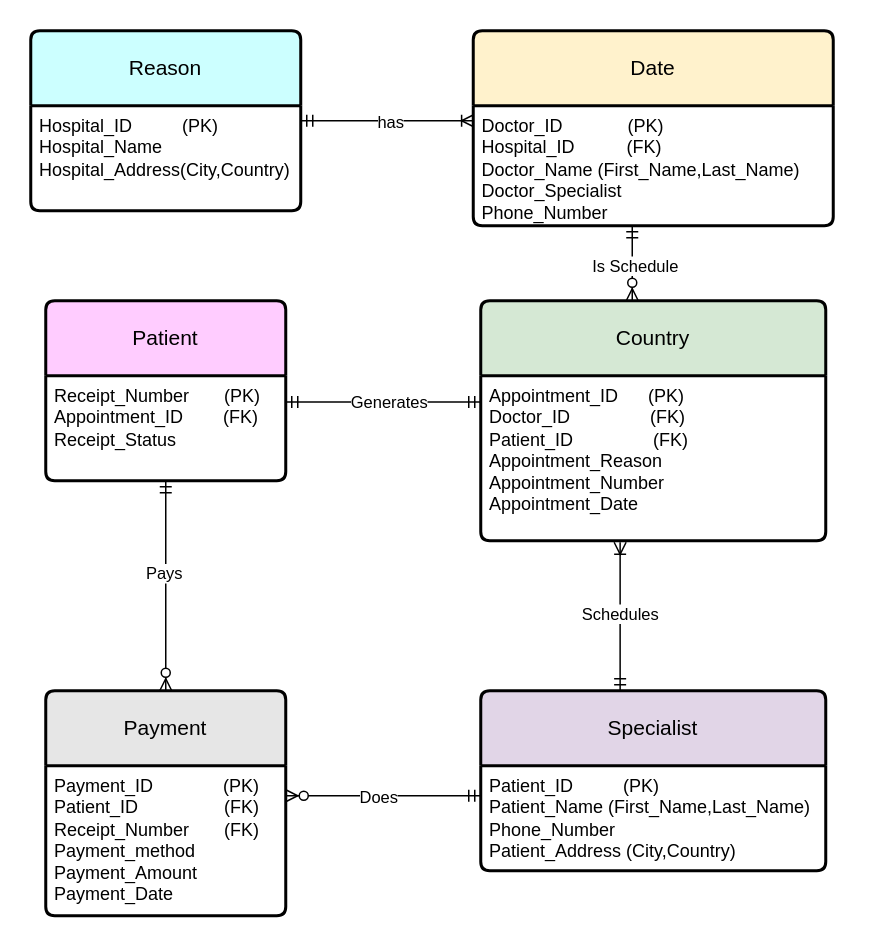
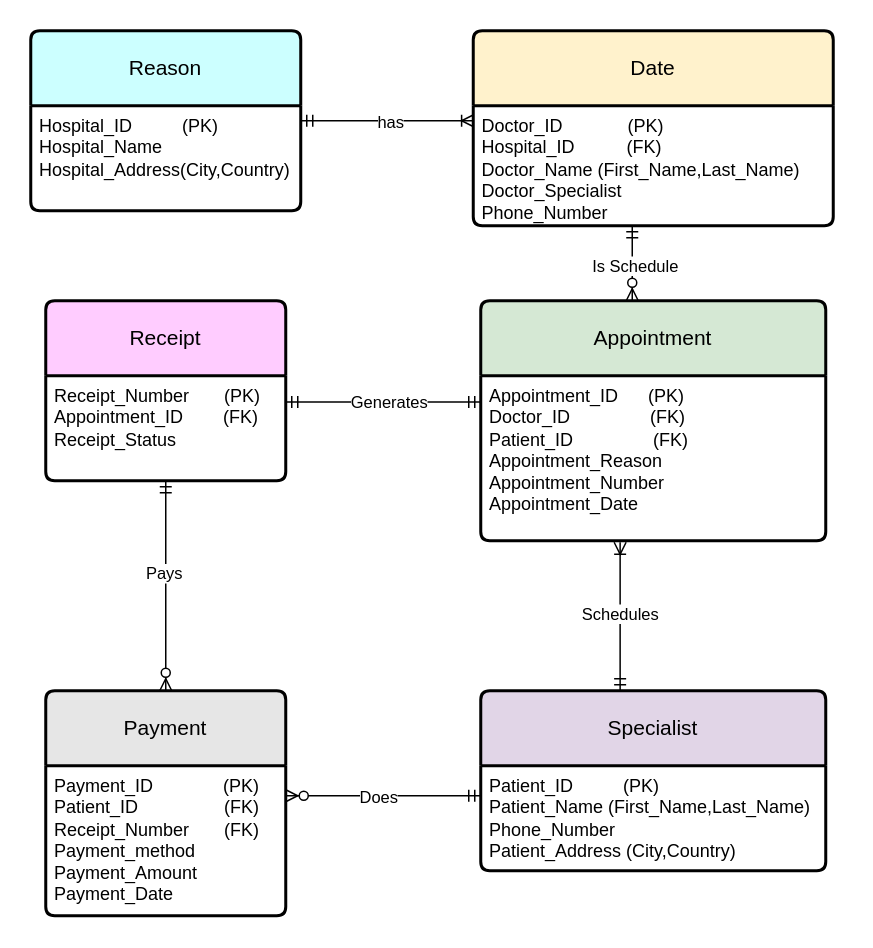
  <mxCell id="0" />
  <mxCell id="1" parent="0" />
  <mxCell id="2" value="Reason" style="swimlane;childLayout=stackLayout;horizontal=1;startSize=50;horizontalStack=0;rounded=1;fontSize=14;fontStyle=0;strokeWidth=2;resizeParent=0;resizeLast=1;shadow=0;dashed=0;align=center;arcSize=4;whiteSpace=wrap;html=1;fillColor=#CCFFFF;" parent="1" vertex="1"><mxGeometry x="20" y="20" width="180" height="120" as="geometry"><mxRectangle x="80" y="180" width="90" height="50" as="alternateBounds" /></mxGeometry></mxCell>
  <mxCell id="3" value="Hospital_ID&amp;nbsp; &amp;nbsp; &amp;nbsp; &amp;nbsp; &amp;nbsp; (PK)&lt;br&gt;Hospital_Name&lt;br&gt;Hospital_Address(City,Country)" style="align=left;strokeColor=none;fillColor=none;spacingLeft=4;fontSize=12;verticalAlign=top;resizable=0;rotatable=0;part=1;html=1;" parent="2" vertex="1"><mxGeometry y="50" width="180" height="70" as="geometry" /></mxCell>
  <mxCell id="4" style="align=left;strokeColor=none;fillColor=none;spacingLeft=4;fontSize=12;verticalAlign=top;resizable=0;rotatable=0;part=1;html=1;" parent="2" vertex="1"><mxGeometry y="120" width="180" as="geometry" /></mxCell>
  <mxCell id="5" style="align=left;strokeColor=none;fillColor=none;spacingLeft=4;fontSize=12;verticalAlign=top;resizable=0;rotatable=0;part=1;html=1;" parent="2" vertex="1"><mxGeometry y="120" width="180" as="geometry" /></mxCell>
  <mxCell id="6" value="Date" style="swimlane;childLayout=stackLayout;horizontal=1;startSize=50;horizontalStack=0;rounded=1;fontSize=14;fontStyle=0;strokeWidth=2;resizeParent=0;resizeLast=1;shadow=0;dashed=0;align=center;arcSize=4;whiteSpace=wrap;html=1;fillColor=#FFF2CC;" parent="1" vertex="1"><mxGeometry x="315" y="20" width="240" height="130" as="geometry"><mxRectangle x="370" y="180" width="90" height="50" as="alternateBounds" /></mxGeometry></mxCell>
  <mxCell id="7" value="Doctor_ID&amp;nbsp; &amp;nbsp; &amp;nbsp; &amp;nbsp; &amp;nbsp; &amp;nbsp; &amp;nbsp;(PK)&lt;br&gt;Hospital_ID&lt;span style=&quot;white-space: pre;&quot;&gt;&#09;&lt;/span&gt;&amp;nbsp; &amp;nbsp; &amp;nbsp;(FK)&lt;br&gt;Doctor_Name (First_Name,Last_Name)&amp;nbsp; &amp;nbsp; &amp;nbsp; &amp;nbsp; &amp;nbsp; &amp;nbsp; &amp;nbsp;&lt;br&gt;Doctor_Specialist&lt;br&gt;Phone_Number" style="align=left;strokeColor=none;fillColor=none;spacingLeft=4;fontSize=12;verticalAlign=top;resizable=0;rotatable=0;part=1;html=1;" parent="6" vertex="1"><mxGeometry y="50" width="240" height="70" as="geometry" /></mxCell>
  <mxCell id="8" style="align=left;strokeColor=none;fillColor=none;spacingLeft=4;fontSize=12;verticalAlign=top;resizable=0;rotatable=0;part=1;html=1;" parent="6" vertex="1"><mxGeometry y="120" width="240" as="geometry" /></mxCell>
  <mxCell id="9" style="align=left;strokeColor=none;fillColor=none;spacingLeft=4;fontSize=12;verticalAlign=top;resizable=0;rotatable=0;part=1;html=1;" parent="6" vertex="1"><mxGeometry y="120" width="240" height="10" as="geometry" /></mxCell>
- <mxCell id="10" value="Country" style="swimlane;childLayout=stackLayout;horizontal=1;startSize=50;horizontalStack=0;rounded=1;fontSize=14;fontStyle=0;strokeWidth=2;resizeParent=0;resizeLast=1;shadow=0;dashed=0;align=center;arcSize=4;whiteSpace=wrap;html=1;fillColor=#D5E8D4;" parent="1" vertex="1"><mxGeometry x="320" y="200" width="230" height="160" as="geometry"><mxRectangle x="370" y="360" width="90" height="50" as="alternateBounds" /></mxGeometry></mxCell>
+ <mxCell id="10" value="Appointment" style="swimlane;childLayout=stackLayout;horizontal=1;startSize=50;horizontalStack=0;rounded=1;fontSize=14;fontStyle=0;strokeWidth=2;resizeParent=0;resizeLast=1;shadow=0;dashed=0;align=center;arcSize=4;whiteSpace=wrap;html=1;fillColor=#D5E8D4;" parent="1" vertex="1"><mxGeometry x="320" y="200" width="230" height="160" as="geometry"><mxRectangle x="370" y="360" width="90" height="50" as="alternateBounds" /></mxGeometry></mxCell>
  <mxCell id="11" value="Appointment_ID&amp;nbsp; &amp;nbsp; &amp;nbsp; (PK)&lt;br&gt;Doctor_ID&amp;nbsp; &amp;nbsp; &amp;nbsp; &amp;nbsp; &amp;nbsp; &amp;nbsp; &amp;nbsp; &amp;nbsp; (FK)&lt;br&gt;Patient_ID&amp;nbsp; &amp;nbsp; &amp;nbsp; &amp;nbsp; &amp;nbsp; &amp;nbsp; &amp;nbsp; &amp;nbsp; (FK)&amp;nbsp;&lt;br&gt;Appointment_Reason&lt;br&gt;Appointment_Number&lt;br&gt;Appointment_Date" style="align=left;strokeColor=none;fillColor=none;spacingLeft=4;fontSize=12;verticalAlign=top;resizable=0;rotatable=0;part=1;html=1;" parent="10" vertex="1"><mxGeometry y="50" width="230" height="70" as="geometry" /></mxCell>
  <mxCell id="12" style="align=left;strokeColor=none;fillColor=none;spacingLeft=4;fontSize=12;verticalAlign=top;resizable=0;rotatable=0;part=1;html=1;" parent="10" vertex="1"><mxGeometry y="120" width="230" as="geometry" /></mxCell>
  <mxCell id="13" style="align=left;strokeColor=none;fillColor=none;spacingLeft=4;fontSize=12;verticalAlign=top;resizable=0;rotatable=0;part=1;html=1;" parent="10" vertex="1"><mxGeometry y="120" width="230" height="40" as="geometry" /></mxCell>
  <mxCell id="14" style="edgeStyle=none;rounded=0;orthogonalLoop=1;jettySize=auto;html=1;exitX=0.5;exitY=1;exitDx=0;exitDy=0;" parent="10" source="13" target="13" edge="1"><mxGeometry relative="1" as="geometry" /></mxCell>
  <mxCell id="15" value="Specialist" style="swimlane;childLayout=stackLayout;horizontal=1;startSize=50;horizontalStack=0;rounded=1;fontSize=14;fontStyle=0;strokeWidth=2;resizeParent=0;resizeLast=1;shadow=0;dashed=0;align=center;arcSize=4;whiteSpace=wrap;html=1;fillColor=#E1D5E7;" parent="1" vertex="1"><mxGeometry x="320" y="460" width="230" height="120" as="geometry"><mxRectangle x="370" y="620" width="90" height="50" as="alternateBounds" /></mxGeometry></mxCell>
  <mxCell id="16" value="Patient_ID&amp;nbsp; &amp;nbsp; &amp;nbsp; &amp;nbsp; &amp;nbsp; (PK)&lt;br&gt;Patient_Name (First_Name,Last_Name)&amp;nbsp; &amp;nbsp; &amp;nbsp; &amp;nbsp; &amp;nbsp; &amp;nbsp;&amp;nbsp;&lt;br&gt;Phone_Number&lt;br&gt;Patient_Address (City,Country)" style="align=left;strokeColor=none;fillColor=none;spacingLeft=4;fontSize=12;verticalAlign=top;resizable=0;rotatable=0;part=1;html=1;" parent="15" vertex="1"><mxGeometry y="50" width="230" height="70" as="geometry" /></mxCell>
  <mxCell id="17" style="align=left;strokeColor=none;fillColor=none;spacingLeft=4;fontSize=12;verticalAlign=top;resizable=0;rotatable=0;part=1;html=1;" parent="15" vertex="1"><mxGeometry y="120" width="230" as="geometry" /></mxCell>
  <mxCell id="18" style="align=left;strokeColor=none;fillColor=none;spacingLeft=4;fontSize=12;verticalAlign=top;resizable=0;rotatable=0;part=1;html=1;" parent="15" vertex="1"><mxGeometry y="120" width="230" as="geometry" /></mxCell>
  <mxCell id="19" value="Payment" style="swimlane;childLayout=stackLayout;horizontal=1;startSize=50;horizontalStack=0;rounded=1;fontSize=14;fontStyle=0;strokeWidth=2;resizeParent=0;resizeLast=1;shadow=0;dashed=0;align=center;arcSize=4;whiteSpace=wrap;html=1;fillColor=#E6E6E6;" parent="1" vertex="1"><mxGeometry x="30" y="460" width="160" height="150" as="geometry"><mxRectangle x="90" y="620" width="90" height="50" as="alternateBounds" /></mxGeometry></mxCell>
  <mxCell id="20" value="Payment_ID&amp;nbsp; &amp;nbsp; &amp;nbsp; &amp;nbsp; &amp;nbsp; &amp;nbsp; &amp;nbsp; (PK)&lt;br&gt;Patient_ID&lt;span style=&quot;white-space: pre;&quot;&gt;&#09;&lt;/span&gt;&lt;span style=&quot;white-space: pre;&quot;&gt;&#09;&lt;/span&gt;&amp;nbsp; (FK)&lt;br&gt;Receipt_Number&amp;nbsp; &amp;nbsp; &amp;nbsp; &amp;nbsp;(FK)&lt;br&gt;Payment_method&lt;br&gt;Payment_Amount&lt;br&gt;Payment_Date" style="align=left;strokeColor=none;fillColor=none;spacingLeft=4;fontSize=12;verticalAlign=top;resizable=0;rotatable=0;part=1;html=1;" parent="19" vertex="1"><mxGeometry y="50" width="160" height="70" as="geometry" /></mxCell>
  <mxCell id="21" style="align=left;strokeColor=none;fillColor=none;spacingLeft=4;fontSize=12;verticalAlign=top;resizable=0;rotatable=0;part=1;html=1;" parent="19" vertex="1"><mxGeometry y="120" width="160" as="geometry" /></mxCell>
  <mxCell id="22" style="align=left;strokeColor=none;fillColor=none;spacingLeft=4;fontSize=12;verticalAlign=top;resizable=0;rotatable=0;part=1;html=1;" parent="19" vertex="1"><mxGeometry y="120" width="160" height="30" as="geometry" /></mxCell>
- <mxCell id="23" value="Patient" style="swimlane;childLayout=stackLayout;horizontal=1;startSize=50;horizontalStack=0;rounded=1;fontSize=14;fontStyle=0;strokeWidth=2;resizeParent=0;resizeLast=1;shadow=0;dashed=0;align=center;arcSize=4;whiteSpace=wrap;html=1;fillColor=#FFCCFF;" parent="1" vertex="1"><mxGeometry x="30" y="200" width="160" height="120" as="geometry"><mxRectangle x="80" y="360" width="90" height="50" as="alternateBounds" /></mxGeometry></mxCell>
+ <mxCell id="23" value="Receipt" style="swimlane;childLayout=stackLayout;horizontal=1;startSize=50;horizontalStack=0;rounded=1;fontSize=14;fontStyle=0;strokeWidth=2;resizeParent=0;resizeLast=1;shadow=0;dashed=0;align=center;arcSize=4;whiteSpace=wrap;html=1;fillColor=#FFCCFF;" parent="1" vertex="1"><mxGeometry x="30" y="200" width="160" height="120" as="geometry"><mxRectangle x="80" y="360" width="90" height="50" as="alternateBounds" /></mxGeometry></mxCell>
  <mxCell id="24" value="Receipt_Number&amp;nbsp; &amp;nbsp; &amp;nbsp; &amp;nbsp;(PK)&lt;br&gt;Appointment_ID&amp;nbsp; &amp;nbsp; &amp;nbsp; &amp;nbsp; (FK)&lt;br&gt;Receipt_Status" style="align=left;strokeColor=none;fillColor=none;spacingLeft=4;fontSize=12;verticalAlign=top;resizable=0;rotatable=0;part=1;html=1;" parent="23" vertex="1"><mxGeometry y="50" width="160" height="70" as="geometry" /></mxCell>
  <mxCell id="25" style="align=left;strokeColor=none;fillColor=none;spacingLeft=4;fontSize=12;verticalAlign=top;resizable=0;rotatable=0;part=1;html=1;" parent="23" vertex="1"><mxGeometry y="120" width="160" as="geometry" /></mxCell>
  <mxCell id="26" style="align=left;strokeColor=none;fillColor=none;spacingLeft=4;fontSize=12;verticalAlign=top;resizable=0;rotatable=0;part=1;html=1;" parent="23" vertex="1"><mxGeometry y="120" width="160" as="geometry" /></mxCell>
  <mxCell id="27" value="" style="fontSize=12;html=1;endArrow=ERoneToMany;startArrow=ERmandOne;rounded=0;exitX=1;exitY=0.5;exitDx=0;exitDy=0;entryX=0.001;entryY=0.143;entryDx=0;entryDy=0;entryPerimeter=0;" parent="1" source="2" target="7" edge="1"><mxGeometry width="100" height="100" relative="1" as="geometry"><mxPoint x="150" y="230" as="sourcePoint" /><mxPoint x="310" y="90" as="targetPoint" /></mxGeometry></mxCell>
  <mxCell id="28" value="has" style="edgeLabel;html=1;align=center;verticalAlign=middle;resizable=0;points=[];" vertex="1" connectable="0" parent="27"><mxGeometry x="0.035" y="-1" relative="1" as="geometry"><mxPoint y="-1" as="offset" /></mxGeometry></mxCell>
  <mxCell id="29" value="" style="fontSize=12;html=1;endArrow=ERzeroToMany;startArrow=ERmandOne;rounded=0;" parent="1" edge="1"><mxGeometry width="100" height="100" relative="1" as="geometry"><mxPoint x="421" y="150" as="sourcePoint" /><mxPoint x="421" y="200" as="targetPoint" /></mxGeometry></mxCell>
  <mxCell id="30" value="Is Schedule" style="edgeLabel;html=1;align=center;verticalAlign=middle;resizable=0;points=[];" vertex="1" connectable="0" parent="29"><mxGeometry x="0.033" y="1" relative="1" as="geometry"><mxPoint as="offset" /></mxGeometry></mxCell>
  <mxCell id="31" value="" style="fontSize=12;html=1;endArrow=ERmandOne;startArrow=ERmandOne;rounded=0;exitX=1;exitY=0.25;exitDx=0;exitDy=0;entryX=0;entryY=0.25;entryDx=0;entryDy=0;" parent="1" source="24" target="11" edge="1"><mxGeometry width="100" height="100" relative="1" as="geometry"><mxPoint x="180" y="280" as="sourcePoint" /><mxPoint x="310" y="280" as="targetPoint" /></mxGeometry></mxCell>
  <mxCell id="32" value="Generates" style="edgeLabel;html=1;align=center;verticalAlign=middle;resizable=0;points=[];" vertex="1" connectable="0" parent="31"><mxGeometry x="0.041" y="1" relative="1" as="geometry"><mxPoint y="1" as="offset" /></mxGeometry></mxCell>
  <mxCell id="33" value="" style="fontSize=12;html=1;endArrow=ERoneToMany;startArrow=ERmandOne;rounded=0;entryX=0.404;entryY=1.025;entryDx=0;entryDy=0;entryPerimeter=0;exitX=0.404;exitY=0;exitDx=0;exitDy=0;exitPerimeter=0;" parent="1" source="15" target="13" edge="1"><mxGeometry width="100" height="100" relative="1" as="geometry"><mxPoint x="380" y="440" as="sourcePoint" /><mxPoint x="380" y="380" as="targetPoint" /></mxGeometry></mxCell>
  <mxCell id="34" value="Schedules" style="edgeLabel;html=1;align=center;verticalAlign=middle;resizable=0;points=[];" vertex="1" connectable="0" parent="33"><mxGeometry x="0.044" relative="1" as="geometry"><mxPoint as="offset" /></mxGeometry></mxCell>
  <mxCell id="35" value="" style="fontSize=12;html=1;endArrow=ERzeroToMany;startArrow=ERmandOne;rounded=0;exitX=0.5;exitY=1;exitDx=0;exitDy=0;entryX=0.5;entryY=0;entryDx=0;entryDy=0;" parent="1" source="24" target="19" edge="1"><mxGeometry width="100" height="100" relative="1" as="geometry"><mxPoint x="180" y="480" as="sourcePoint" /><mxPoint x="110" y="450" as="targetPoint" /></mxGeometry></mxCell>
  <mxCell id="36" value="Pays" style="edgeLabel;html=1;align=center;verticalAlign=middle;resizable=0;points=[];" vertex="1" connectable="0" parent="35"><mxGeometry x="-0.124" y="-2" relative="1" as="geometry"><mxPoint as="offset" /></mxGeometry></mxCell>
  <mxCell id="37" value="" style="fontSize=12;html=1;endArrow=ERzeroToMany;startArrow=ERmandOne;rounded=0;" parent="1" edge="1"><mxGeometry width="100" height="100" relative="1" as="geometry"><mxPoint x="320" y="530" as="sourcePoint" /><mxPoint x="190" y="530" as="targetPoint" /></mxGeometry></mxCell>
  <mxCell id="38" value="Does" style="edgeLabel;html=1;align=center;verticalAlign=middle;resizable=0;points=[];" vertex="1" connectable="0" parent="37"><mxGeometry x="0.067" y="2" relative="1" as="geometry"><mxPoint y="-2" as="offset" /></mxGeometry></mxCell>
